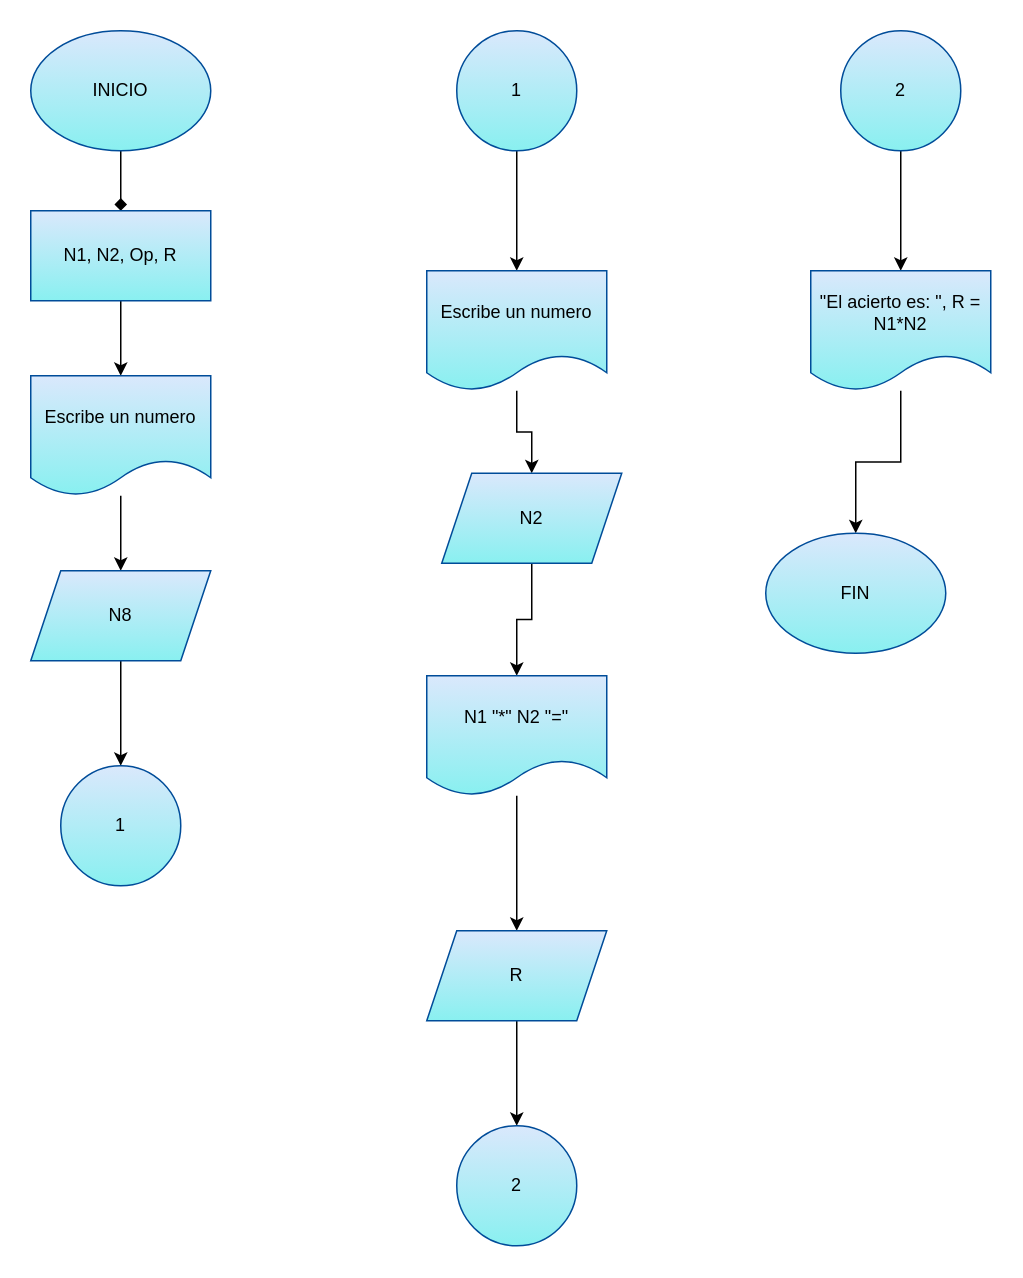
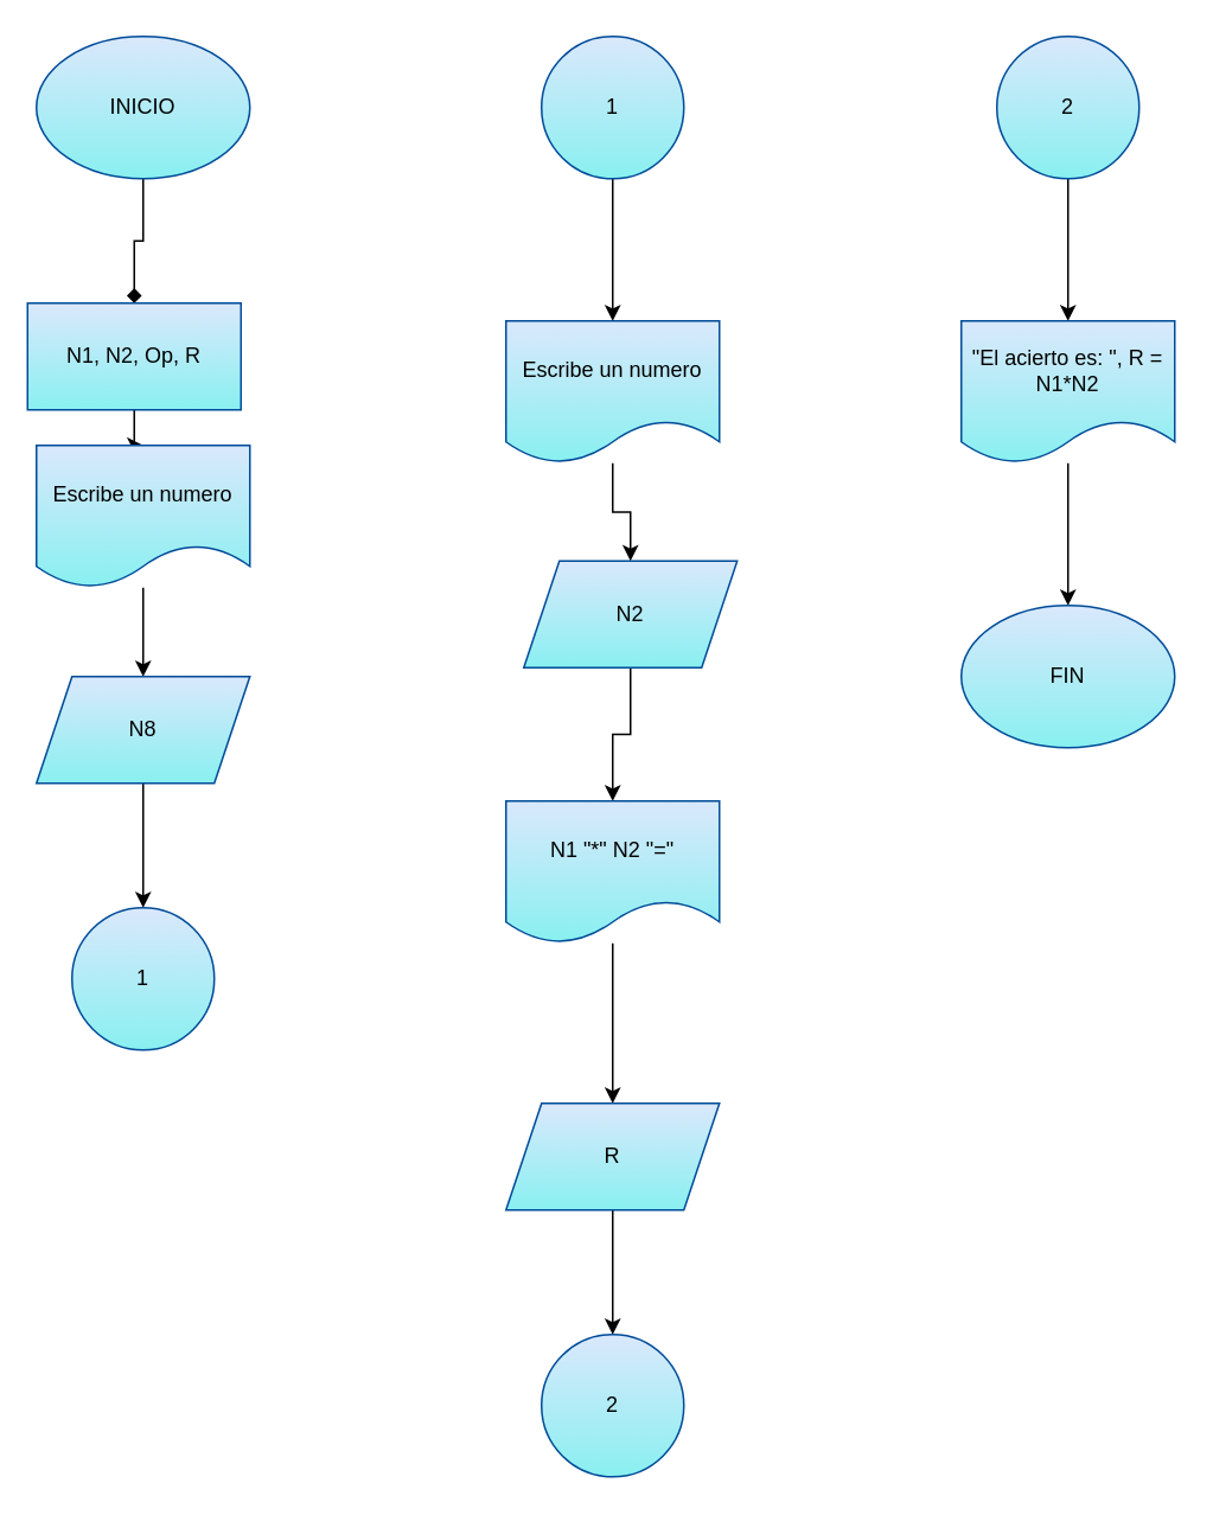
  <mxCell id="0" />
  <mxCell id="1" parent="0" />
  <mxCell id="2" value="" style="edgeStyle=orthogonalEdgeStyle;rounded=0;orthogonalLoop=1;jettySize=auto;html=1;endArrow=diamond;" edge="1" parent="1" source="3" target="5"><mxGeometry relative="1" as="geometry" /></mxCell>
  <mxCell id="3" value="INICIO" style="ellipse;whiteSpace=wrap;html=1;fillColor=#dae8fc;strokeColor=#004C99;gradientColor=#89f0f0;" vertex="1" parent="1"><mxGeometry x="20" y="20" width="120" height="80" as="geometry" /></mxCell>
  <mxCell id="4" value="" style="edgeStyle=orthogonalEdgeStyle;rounded=0;orthogonalLoop=1;jettySize=auto;html=1;" edge="1" parent="1" source="5" target="7"><mxGeometry relative="1" as="geometry" /></mxCell>
- <mxCell id="5" value="N1, N2, Op, R" style="whiteSpace=wrap;html=1;fillColor=#dae8fc;strokeColor=#004C99;gradientColor=#89f0f0;" vertex="1" parent="1"><mxGeometry x="20" y="140" width="120" height="60" as="geometry" /></mxCell>
+ <mxCell id="5" value="N1, N2, Op, R" style="whiteSpace=wrap;html=1;fillColor=#dae8fc;strokeColor=#004C99;gradientColor=#89f0f0;" vertex="1" parent="1"><mxGeometry x="15" y="170" width="120" height="60" as="geometry" /></mxCell>
  <mxCell id="6" value="" style="edgeStyle=orthogonalEdgeStyle;rounded=0;orthogonalLoop=1;jettySize=auto;html=1;" edge="1" parent="1" source="7" target="9"><mxGeometry relative="1" as="geometry" /></mxCell>
  <mxCell id="7" value="Escribe un numero" style="shape=document;whiteSpace=wrap;html=1;boundedLbl=1;fillColor=#dae8fc;strokeColor=#004C99;gradientColor=#89f0f0;" vertex="1" parent="1"><mxGeometry x="20" y="250" width="120" height="80" as="geometry" /></mxCell>
  <mxCell id="8" value="" style="edgeStyle=orthogonalEdgeStyle;rounded=0;orthogonalLoop=1;jettySize=auto;html=1;" edge="1" parent="1" source="9" target="10"><mxGeometry relative="1" as="geometry" /></mxCell>
  <mxCell id="9" value="N8" style="shape=parallelogram;perimeter=parallelogramPerimeter;whiteSpace=wrap;html=1;fixedSize=1;fillColor=#dae8fc;strokeColor=#004C99;gradientColor=#89f0f0;" vertex="1" parent="1"><mxGeometry x="20" y="380" width="120" height="60" as="geometry" /></mxCell>
  <mxCell id="10" value="1" style="ellipse;whiteSpace=wrap;html=1;fillColor=#dae8fc;strokeColor=#004C99;gradientColor=#89f0f0;" vertex="1" parent="1"><mxGeometry x="40" y="510" width="80" height="80" as="geometry" /></mxCell>
  <mxCell id="11" value="" style="edgeStyle=orthogonalEdgeStyle;rounded=0;orthogonalLoop=1;jettySize=auto;html=1;" edge="1" parent="1" source="12" target="14"><mxGeometry relative="1" as="geometry" /></mxCell>
  <mxCell id="12" value="1" style="ellipse;whiteSpace=wrap;html=1;fillColor=#dae8fc;strokeColor=#004C99;gradientColor=#89f0f0;" vertex="1" parent="1"><mxGeometry x="304" y="20" width="80" height="80" as="geometry" /></mxCell>
  <mxCell id="13" value="" style="edgeStyle=orthogonalEdgeStyle;rounded=0;orthogonalLoop=1;jettySize=auto;html=1;" edge="1" parent="1" source="14" target="16"><mxGeometry relative="1" as="geometry" /></mxCell>
  <mxCell id="14" value="Escribe un numero" style="shape=document;whiteSpace=wrap;html=1;boundedLbl=1;fillColor=#dae8fc;strokeColor=#004C99;gradientColor=#89f0f0;" vertex="1" parent="1"><mxGeometry x="284" y="180" width="120" height="80" as="geometry" /></mxCell>
  <mxCell id="15" value="" style="edgeStyle=orthogonalEdgeStyle;rounded=0;orthogonalLoop=1;jettySize=auto;html=1;" edge="1" parent="1" source="16" target="18"><mxGeometry relative="1" as="geometry" /></mxCell>
  <mxCell id="16" value="N2" style="shape=parallelogram;perimeter=parallelogramPerimeter;whiteSpace=wrap;html=1;fixedSize=1;fillColor=#dae8fc;strokeColor=#004C99;gradientColor=#89f0f0;" vertex="1" parent="1"><mxGeometry x="294" y="315" width="120" height="60" as="geometry" /></mxCell>
  <mxCell id="17" value="" style="edgeStyle=orthogonalEdgeStyle;rounded=0;orthogonalLoop=1;jettySize=auto;html=1;" edge="1" parent="1" source="18" target="20"><mxGeometry relative="1" as="geometry" /></mxCell>
  <mxCell id="18" value="N1 &quot;*&quot; N2 &quot;=&quot;" style="shape=document;whiteSpace=wrap;html=1;boundedLbl=1;fillColor=#dae8fc;strokeColor=#004C99;gradientColor=#89f0f0;" vertex="1" parent="1"><mxGeometry x="284" y="450" width="120" height="80" as="geometry" /></mxCell>
  <mxCell id="19" value="" style="edgeStyle=orthogonalEdgeStyle;rounded=0;orthogonalLoop=1;jettySize=auto;html=1;" edge="1" parent="1" source="20" target="21"><mxGeometry relative="1" as="geometry" /></mxCell>
  <mxCell id="20" value="R" style="shape=parallelogram;perimeter=parallelogramPerimeter;whiteSpace=wrap;html=1;fixedSize=1;fillColor=#dae8fc;strokeColor=#004C99;gradientColor=#89f0f0;" vertex="1" parent="1"><mxGeometry x="284" y="620" width="120" height="60" as="geometry" /></mxCell>
  <mxCell id="21" value="2" style="ellipse;whiteSpace=wrap;html=1;fillColor=#dae8fc;strokeColor=#004C99;gradientColor=#89f0f0;" vertex="1" parent="1"><mxGeometry x="304" y="750" width="80" height="80" as="geometry" /></mxCell>
  <mxCell id="22" value="" style="edgeStyle=orthogonalEdgeStyle;rounded=0;orthogonalLoop=1;jettySize=auto;html=1;" edge="1" parent="1" source="23" target="25"><mxGeometry relative="1" as="geometry" /></mxCell>
  <mxCell id="23" value="2" style="ellipse;whiteSpace=wrap;html=1;fillColor=#dae8fc;strokeColor=#004C99;gradientColor=#89f0f0;" vertex="1" parent="1"><mxGeometry x="560" y="20" width="80" height="80" as="geometry" /></mxCell>
  <mxCell id="24" value="" style="edgeStyle=orthogonalEdgeStyle;rounded=0;orthogonalLoop=1;jettySize=auto;html=1;" edge="1" parent="1" source="25" target="26"><mxGeometry relative="1" as="geometry" /></mxCell>
  <mxCell id="25" value="&quot;El acierto es: &quot;, R = N1*N2" style="shape=document;whiteSpace=wrap;html=1;boundedLbl=1;fillColor=#dae8fc;strokeColor=#004C99;gradientColor=#89f0f0;" vertex="1" parent="1"><mxGeometry x="540" y="180" width="120" height="80" as="geometry" /></mxCell>
- <mxCell id="26" value="FIN" style="ellipse;whiteSpace=wrap;html=1;fillColor=#dae8fc;strokeColor=#004C99;gradientColor=#89f0f0;" vertex="1" parent="1"><mxGeometry x="510" y="355" width="120" height="80" as="geometry" /></mxCell>
+ <mxCell id="26" value="FIN" style="ellipse;whiteSpace=wrap;html=1;fillColor=#dae8fc;strokeColor=#004C99;gradientColor=#89f0f0;" vertex="1" parent="1"><mxGeometry x="540" y="340" width="120" height="80" as="geometry" /></mxCell>
